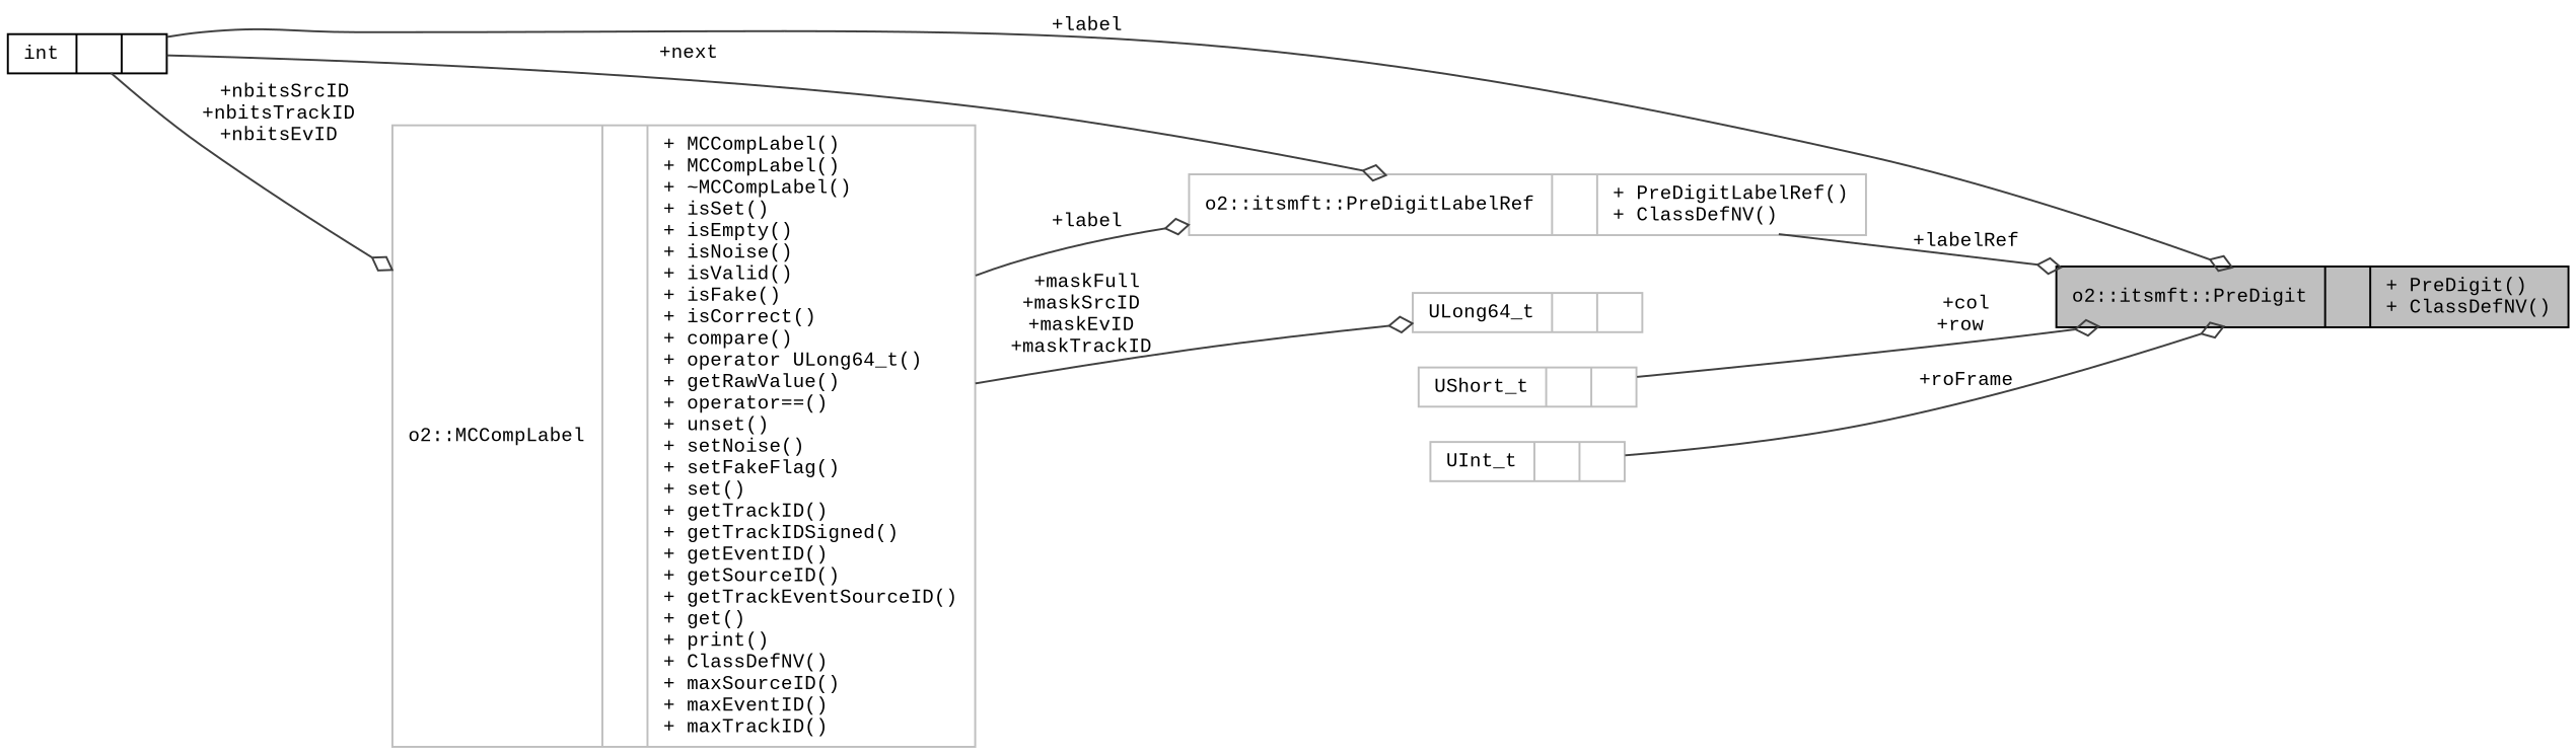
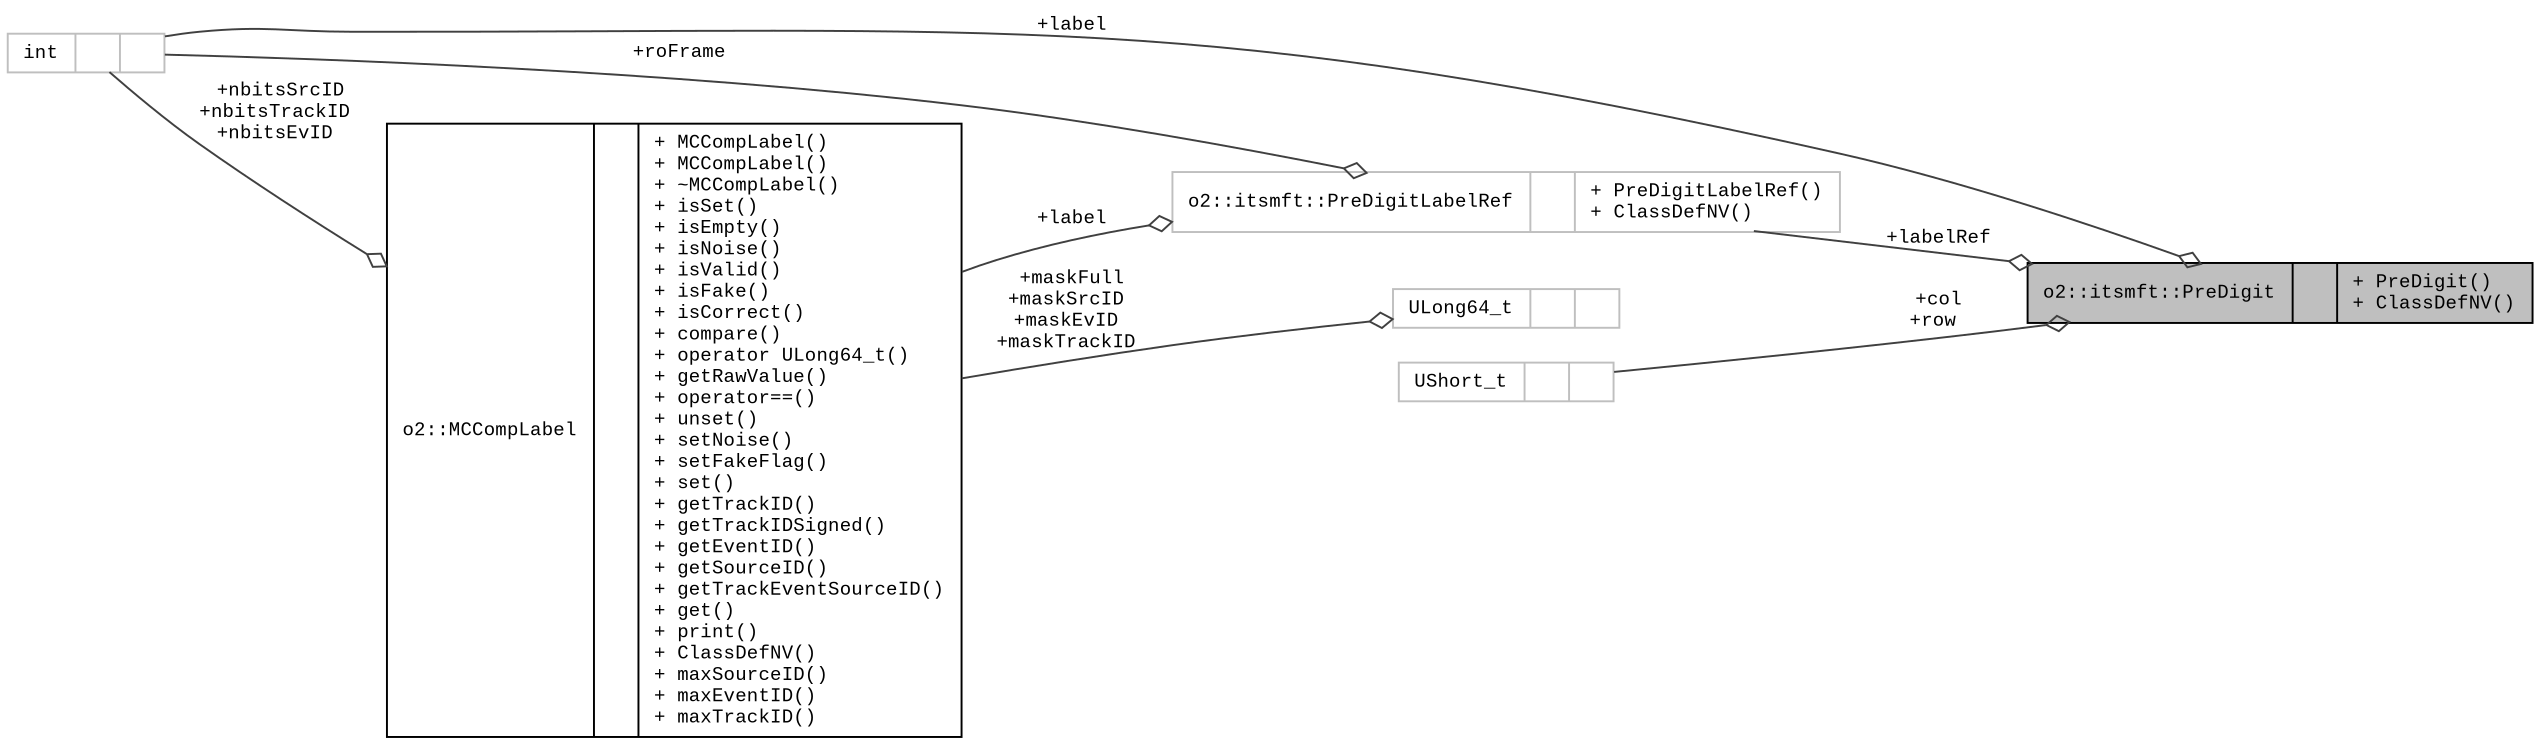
  digraph {
    fontname="Liberation Mono"
    rankdir=LR
    node [color=grey75 fontname="Liberation Mono" fontsize=10 shape=record]
    edge [arrowhead=odiamond color=grey25 fontname="Liberation Mono" fontsize=10 labelfontname=Helvetica labelfontsize=10 style=solid]
    n1 [color=black fillcolor=grey75 fontcolor=black height=0.2 label="{o2::itsmft::PreDigit\n||+ PreDigit()\l+ ClassDefNV()\l}" style=filled width=0.4]
-   n2 [color=black height=0.2 label="{int\n||}" width=0.4]
+   n2 [height=0.2 label="{int\n||}" width=0.4]
    n3 [height=0.2 label="{o2::itsmft::PreDigitLabelRef\n||+ PreDigitLabelRef()\l+ ClassDefNV()\l}" width=0.4]
-   n4 [height=0.2 label="{o2::MCCompLabel\n||+ MCCompLabel()\l+ MCCompLabel()\l+ ~MCCompLabel()\l+ isSet()\l+ isEmpty()\l+ isNoise()\l+ isValid()\l+ isFake()\l+ isCorrect()\l+ compare()\l+ operator ULong64_t()\l+ getRawValue()\l+ operator==()\l+ unset()\l+ setNoise()\l+ setFakeFlag()\l+ set()\l+ getTrackID()\l+ getTrackIDSigned()\l+ getEventID()\l+ getSourceID()\l+ getTrackEventSourceID()\l+ get()\l+ print()\l+ ClassDefNV()\l+ maxSourceID()\l+ maxEventID()\l+ maxTrackID()\l}" width=0.4]
+   n4 [color=black height=0.2 label="{o2::MCCompLabel\n||+ MCCompLabel()\l+ MCCompLabel()\l+ ~MCCompLabel()\l+ isSet()\l+ isEmpty()\l+ isNoise()\l+ isValid()\l+ isFake()\l+ isCorrect()\l+ compare()\l+ operator ULong64_t()\l+ getRawValue()\l+ operator==()\l+ unset()\l+ setNoise()\l+ setFakeFlag()\l+ set()\l+ getTrackID()\l+ getTrackIDSigned()\l+ getEventID()\l+ getSourceID()\l+ getTrackEventSourceID()\l+ get()\l+ print()\l+ ClassDefNV()\l+ maxSourceID()\l+ maxEventID()\l+ maxTrackID()\l}" width=0.4]
    n5 [height=0.2 label="{ULong64_t\n||}" width=0.4]
    n6 [height=0.2 label="{UShort_t\n||}" width=0.4]
-   n7 [height=0.2 label="{UInt_t\n||}" width=0.4]
    n2 -> n1 [label=" +label"]
-   n2 -> n3 [label=" +next"]
+   n2 -> n3 [label=" +roFrame"]
    n2 -> n4 [label=" +nbitsSrcID\n+nbitsTrackID\n+nbitsEvID"]
    n3 -> n1 [label=" +labelRef"]
    n4 -> n3 [label=" +label"]
    n4 -> n5 [label=" +maskFull\n+maskSrcID\n+maskEvID\n+maskTrackID"]
    n6 -> n1 [label=" +col\n+row"]
-   n7 -> n1 [label=" +roFrame"]
  }
